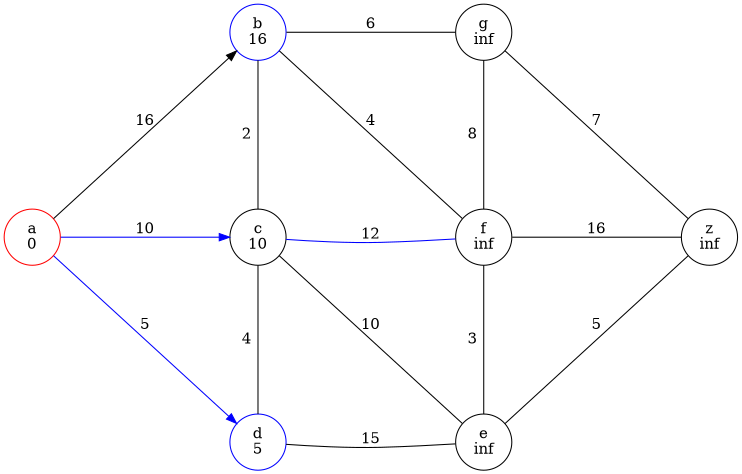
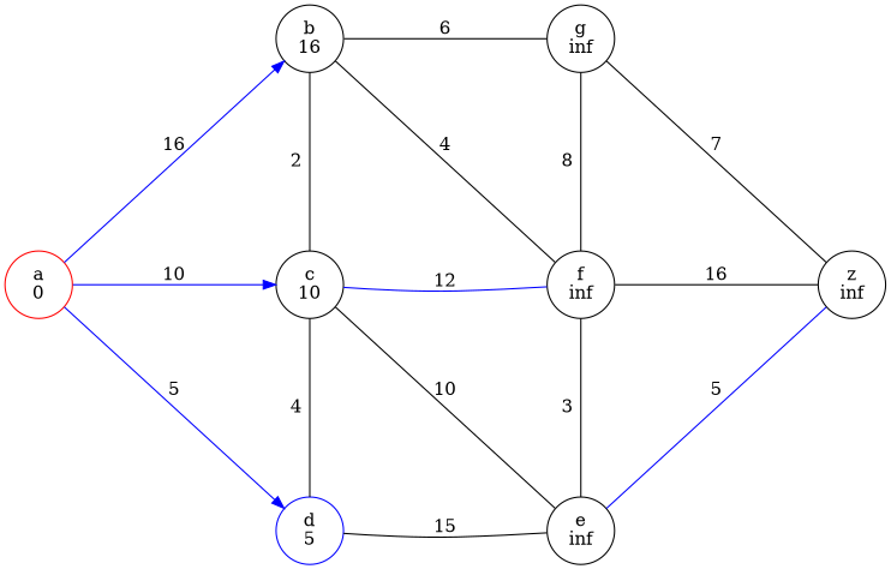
  digraph {
    nodesep=1
    rankdir=LR
    ranksep=2
    splines=true
    node [color=black]
    edge [dir=none]
-   n1 [color=blue label="b\n16"]
+   n1 [label="b\n16"]
    n2 [label="c\n10"]
    n3 [color=blue label="d\n5"]
    n4 [label="g\ninf"]
    n5 [label="f\ninf"]
    n6 [label="e\ninf"]
    n7 [label="z\ninf"]
    n8 [color=red label="a\n0"]
    subgraph sub_1 {
      rank=same
      n1
      n2
      n3
    }
    subgraph sub_2 {
      rank=same
      n4
      n5
      n6
    }
    n1 -> n2 [label=2]
    n1 -> n4 [label=6]
    n1 -> n5 [label=4]
    n2 -> n3 [label=4]
    n2 -> n5 [color=blue label=12]
    n2 -> n6 [label=10]
    n3 -> n6 [label=15]
    n4 -> n5 [label=8]
    n4 -> n7 [label=7]
    n5 -> n6 [label=3]
    n5 -> n7 [label=16]
-   n6 -> n7 [label=5]
-   n8 -> n1 [color=black label=16 dir=""]
+   n6 -> n7 [label=5 color=blue]
+   n8 -> n1 [color=blue label=16 dir=""]
    n8 -> n2 [color=blue label=10 dir=""]
    n8 -> n3 [color=blue label=5 dir=""]
  }
